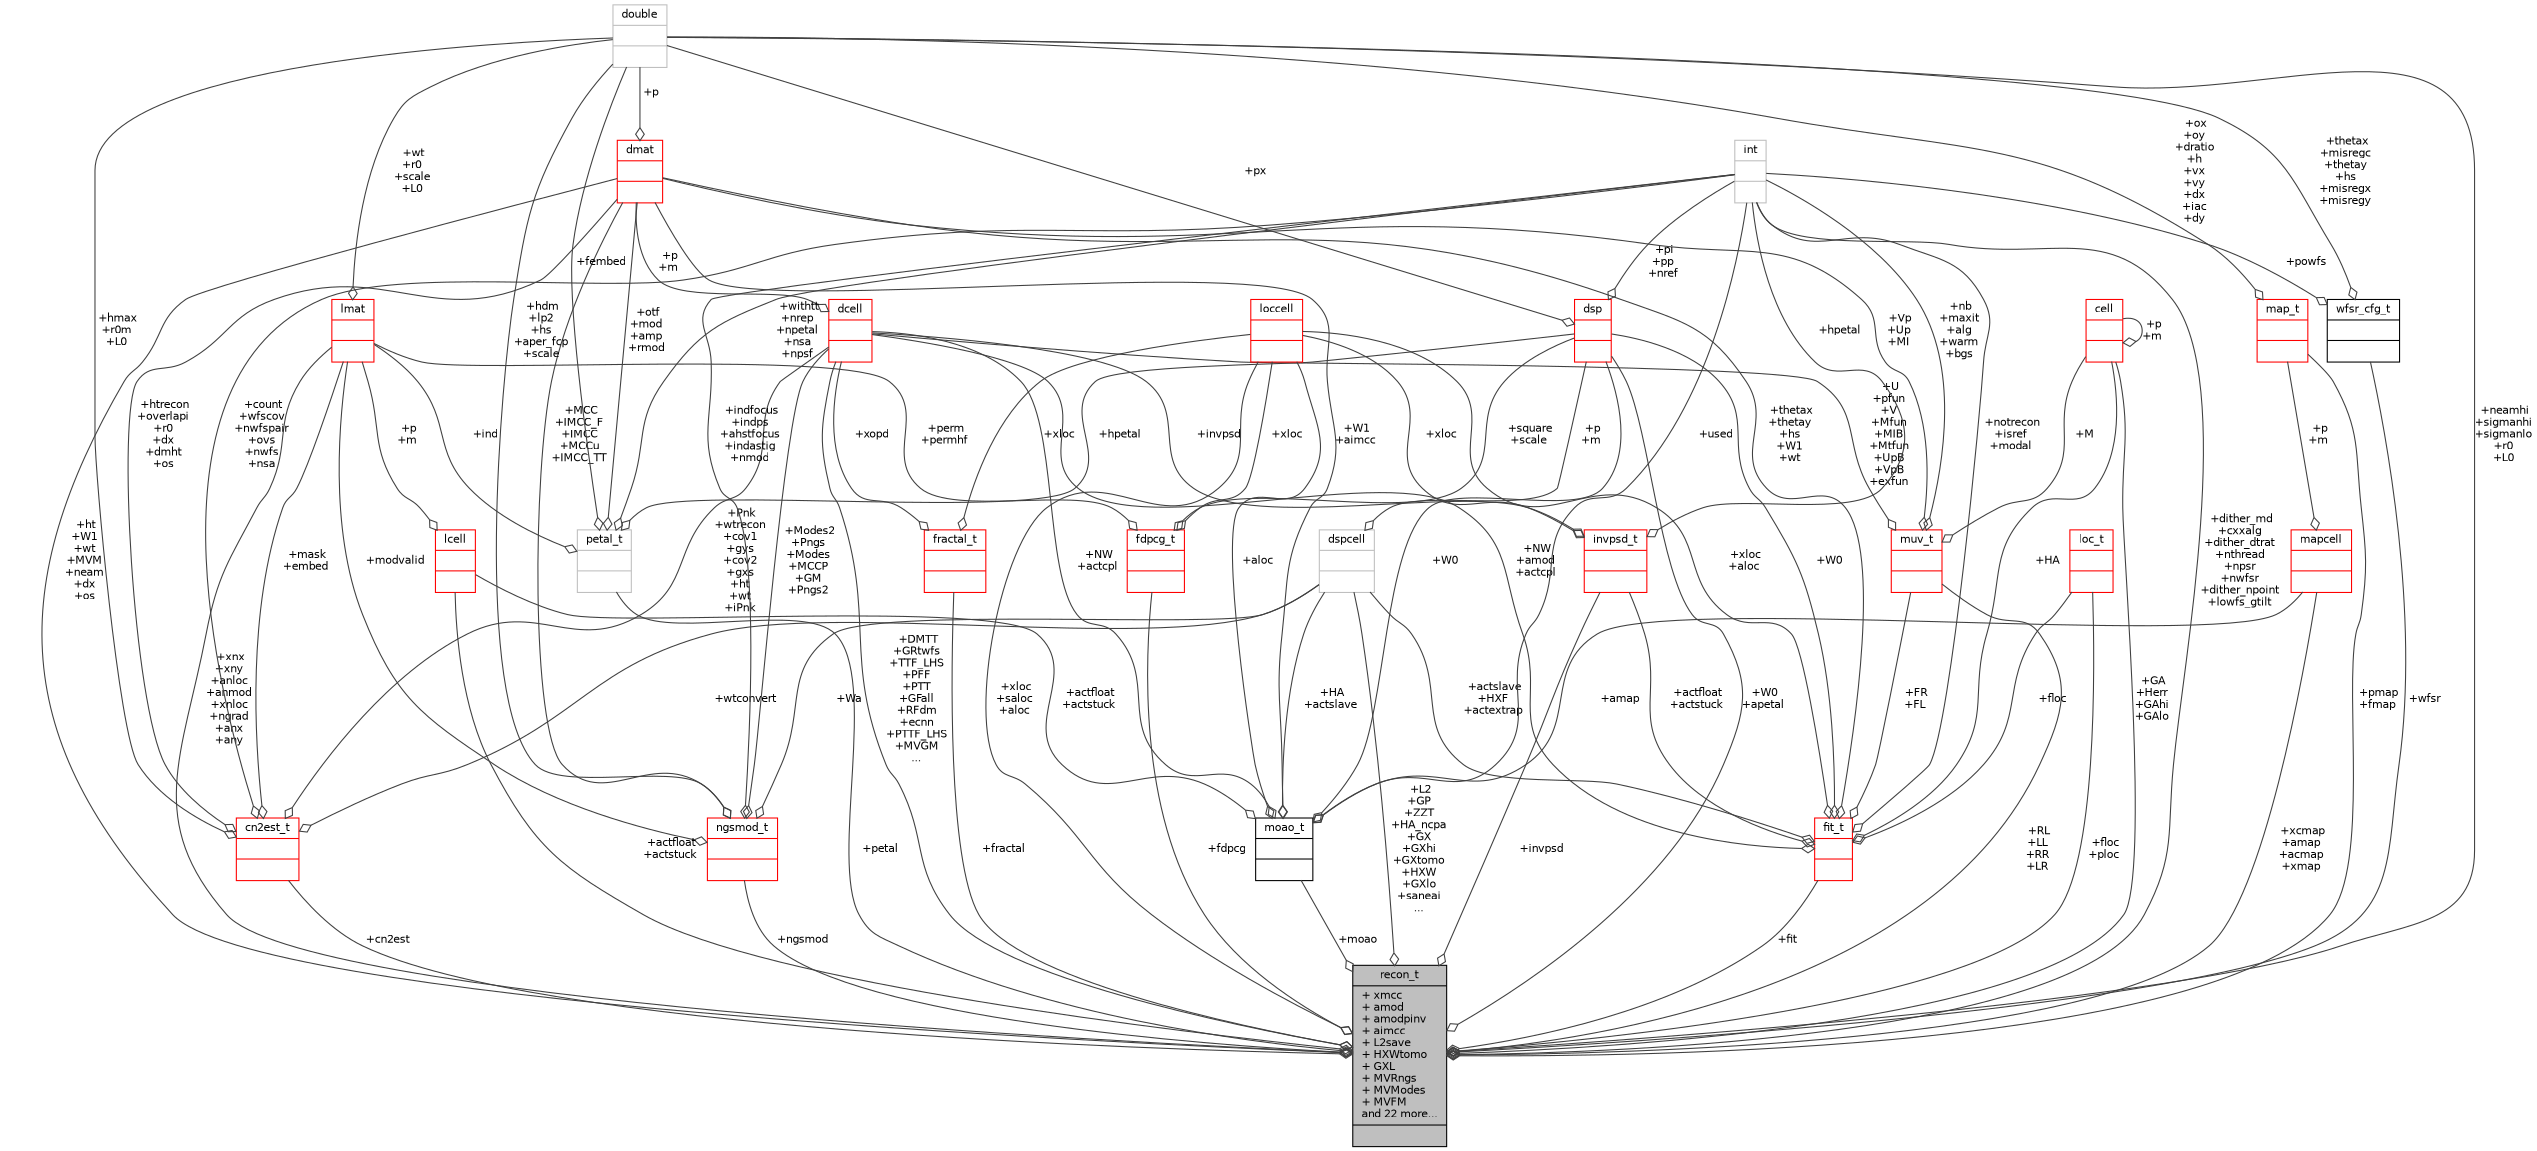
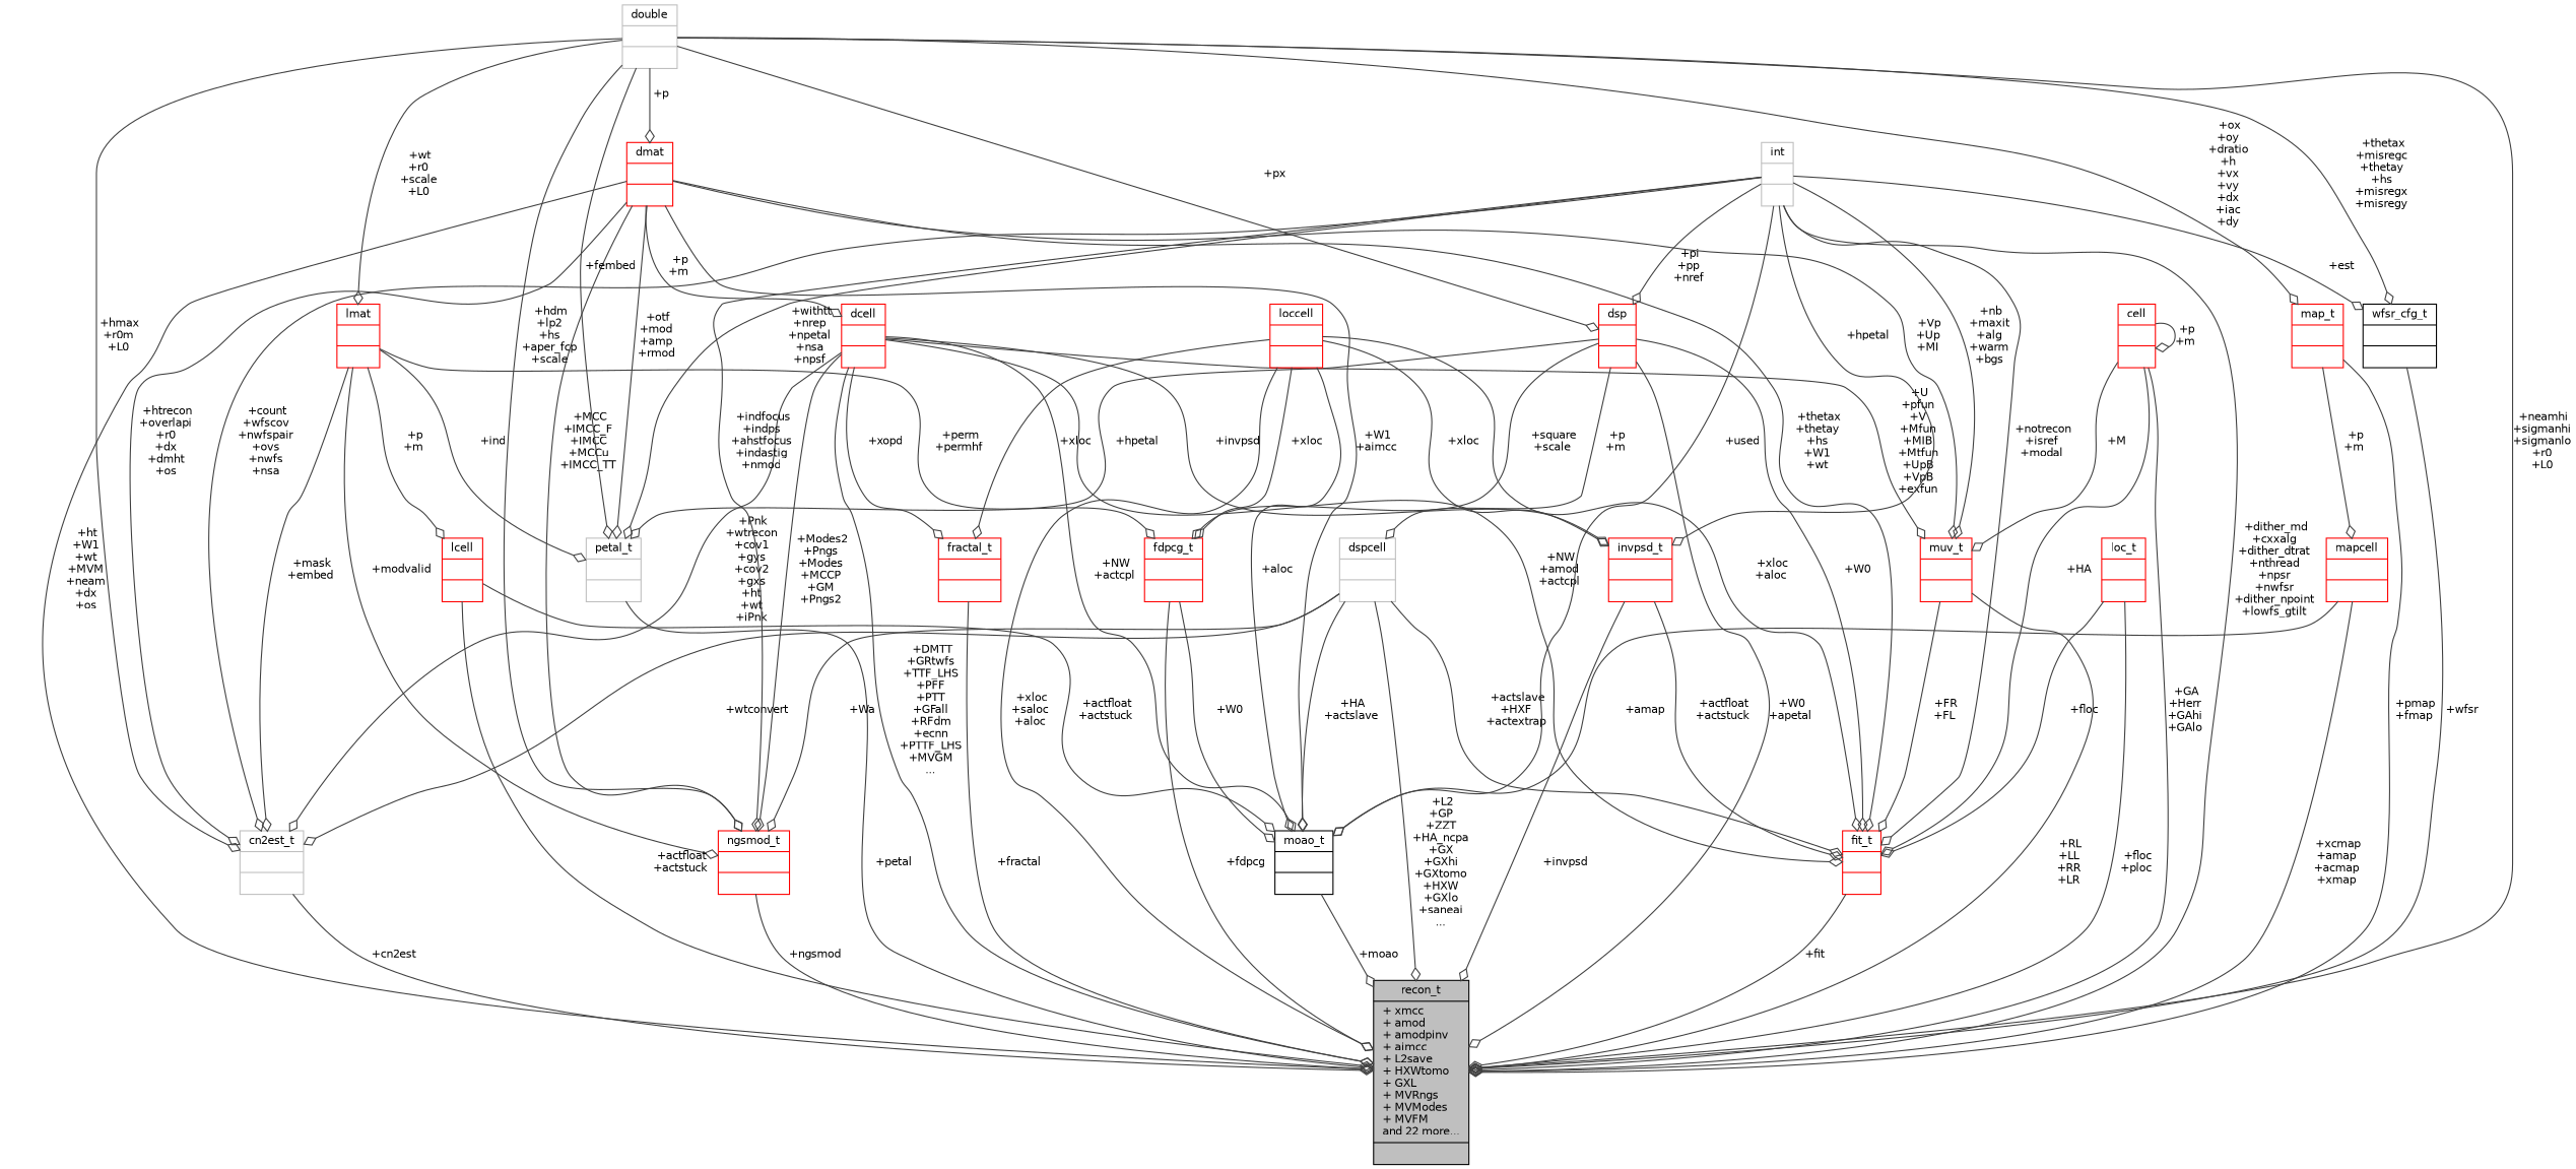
  digraph {
    node [color=red fontname=Helvetica fontsize=10 shape=record]
    edge [arrowhead=odiamond color=grey25 fontname=Helvetica fontsize=10 labelfontname=Helvetica labelfontsize=10 style=solid]
    n1 [color=black fillcolor=grey75 fontcolor=black height=0.2 label="{recon_t\n|+ xmcc\l+ amod\l+ amodpinv\l+ aimcc\l+ L2save\l+ HXWtomo\l+ GXL\l+ MVRngs\l+ MVModes\l+ MVFM\land 22 more...\l|}" style=filled width=0.4]
    n2 [height=0.2 label="{dcell\n||}" width=0.4]
-   n3 [height=0.2 label="{cn2est_t\n||}" width=0.4]
+   n3 [color=grey75 height=0.2 label="{cn2est_t\n||}" width=0.4]
    n4 [height=0.2 label="{ngsmod_t\n||}" width=0.4]
    n5 [color=black height=0.2 label="{moao_t\n||}" width=0.4]
    n6 [height=0.2 label="{invpsd_t\n||}" width=0.4]
    n7 [height=0.2 label="{fractal_t\n||}" width=0.4]
    n8 [height=0.2 label="{muv_t\n||}" width=0.4]
    n9 [height=0.2 label="{fit_t\n||}" width=0.4]
    n10 [height=0.2 label="{dmat\n||}" width=0.4]
    n11 [color=grey75 height=0.2 label="{petal_t\n||}" width=0.4]
    n12 [color=grey75 height=0.2 label="{double\n||}" width=0.4]
    n13 [height=0.2 label="{dsp\n||}" width=0.4]
    n14 [height=0.2 label="{map_t\n||}" width=0.4]
    n15 [color=black height=0.2 label="{wfsr_cfg_t\n||}" width=0.4]
    n16 [height=0.2 label="{lmat\n||}" width=0.4]
    n17 [height=0.2 label="{fdpcg_t\n||}" width=0.4]
    n18 [color=grey75 height=0.2 label="{dspcell\n||}" width=0.4]
    n19 [height=0.2 label="{mapcell\n||}" width=0.4]
    n20 [height=0.2 label="{loccell\n||}" width=0.4]
    n21 [height=0.2 label="{loc_t\n||}" width=0.4]
    n22 [height=0.2 label="{lcell\n||}" width=0.4]
    n23 [color=grey75 height=0.2 label="{int\n||}" width=0.4]
    n24 [height=0.2 label="{cell\n||}" width=0.4]
    n2 -> n1 [label=" +DMTT\n+GRtwfs\n+TTF_LHS\n+PFF\n+PTT\n+GFall\n+RFdm\n+ecnn\n+PTTF_LHS\n+MVGM\n..."]
    n2 -> n3 [label=" +Pnk\n+wtrecon\n+cov1\n+gys\n+cov2\n+gxs\n+ht\n+wt\n+iPnk"]
    n2 -> n4 [label=" +Modes2\n+Pngs\n+Modes\n+MCCP\n+GM\n+Pngs2"]
    n2 -> n5 [label=" +NW\n+actcpl"]
    n2 -> n6 [label=" +invpsd"]
    n2 -> n7 [label=" +xopd"]
    n2 -> n8 [label=" +U\n+pfun\n+V\n+Mfun\n+MIB\n+Mtfun\n+UpB\n+VpB\n+exfun"]
    n2 -> n9 [label=" +NW\n+amod\n+actcpl"]
    n3 -> n1 [label=" +cn2est"]
    n4 -> n1 [label=" +ngsmod"]
    n5 -> n1 [label=" +moao"]
    n6 -> n1 [label=" +invpsd"]
    n6 -> n9 [label=" +actfloat\n+actstuck"]
    n7 -> n1 [label=" +fractal"]
    n8 -> n1 [label=" +RL\n+LL\n+RR\n+LR"]
    n8 -> n9 [label=" +FR\n+FL"]
    n9 -> n1 [label=" +fit"]
    n10 -> n1 [label=" +ht\n+W1\n+wt\n+MVM\n+neam\n+dx\n+os"]
    n10 -> n2 [label=" +p\n+m"]
    n10 -> n3 [label=" +htrecon\n+overlapi\n+r0\n+dx\n+dmht\n+os"]
    n10 -> n4 [label=" +MCC\n+IMCC_F\n+IMCC\n+MCCu\n+IMCC_TT"]
    n10 -> n5 [label=" +W1\n+aimcc"]
    n10 -> n8 [label=" +Vp\n+Up\n+MI"]
    n10 -> n9 [label=" +thetax\n+thetay\n+hs\n+W1\n+wt"]
    n10 -> n11 [label=" +otf\n+mod\n+amp\n+rmod"]
    n11 -> n1 [label=" +petal"]
    n12 -> n1 [label=" +neamhi\n+sigmanhi\n+sigmanlo\n+r0\n+L0"]
    n12 -> n3 [label=" +hmax\n+r0m\n+L0"]
    n12 -> n4 [label=" +hdm\n+lp2\n+hs\n+aper_fcp\n+scale"]
    n12 -> n10 [label=" +p"]
    n12 -> n11 [label=" +fembed"]
    n12 -> n13 [label=" +px"]
    n12 -> n14 [label=" +ox\n+oy\n+dratio\n+h\n+vx\n+vy\n+dx\n+iac\n+dy"]
    n12 -> n15 [label=" +thetax\n+misregc\n+thetay\n+hs\n+misregx\n+misregy"]
    n12 -> n16 [label=" +wt\n+r0\n+scale\n+L0"]
    n13 -> n1 [label=" +W0\n+apetal"]
-   n13 -> n5 [label=" +W0"]
+   n17 -> n5 [label=" +W0"]
    n13 -> n9 [label=" +W0"]
    n13 -> n11 [label=" +hpetal"]
    n13 -> n17 [label=" +square\n+scale"]
    n13 -> n18 [label=" +p\n+m"]
    n14 -> n1 [label=" +pmap\n+fmap"]
    n14 -> n19 [label=" +p\n+m"]
    n15 -> n1 [label=" +wfsr"]
-   n16 -> n1 [label=" +xnx\n+xny\n+anloc\n+anmod\n+xnloc\n+ngrad\n+anx\n+any"]
    n16 -> n3 [label=" +mask\n+embed"]
    n16 -> n4 [label=" +modvalid"]
    n16 -> n11 [label=" +ind"]
    n16 -> n17 [label=" +perm\n+permhf"]
    n16 -> n22 [label=" +p\n+m"]
    n17 -> n1 [label=" +fdpcg"]
    n18 -> n1 [label=" +L2\n+GP\n+ZZT\n+HA_ncpa\n+GX\n+GXhi\n+GXtomo\n+HXW\n+GXlo\n+saneai\n..."]
    n18 -> n3 [label=" +wtconvert"]
    n18 -> n4 [label=" +Wa"]
    n18 -> n5 [label=" +HA\n+actslave"]
    n18 -> n9 [label=" +actslave\n+HXF\n+actextrap"]
    n19 -> n1 [label=" +xcmap\n+amap\n+acmap\n+xmap"]
    n19 -> n5 [label=" +amap"]
    n20 -> n1 [label=" +xloc\n+saloc\n+aloc"]
    n20 -> n5 [label=" +aloc"]
    n20 -> n6 [label=" +xloc"]
    n20 -> n7 [label=" +xloc"]
    n20 -> n9 [label=" +xloc\n+aloc"]
    n20 -> n17 [label=" +xloc"]
    n21 -> n1 [label=" +floc\n+ploc"]
    n21 -> n9 [label=" +floc"]
    n22 -> n1 [label=" +actfloat\n+actstuck"]
    n22 -> n5 [label=" +actfloat\n+actstuck"]
    n23 -> n1 [label=" +dither_md\n+cxxalg\n+dither_dtrat\n+nthread\n+npsr\n+nwfsr\n+dither_npoint\n+lowfs_gtilt"]
    n23 -> n3 [label=" +count\n+wfscov\n+nwfspair\n+ovs\n+nwfs\n+nsa"]
    n23 -> n4 [label=" +indfocus\n+indps\n+ahstfocus\n+indastig\n+nmod"]
    n23 -> n5 [label=" +used"]
    n23 -> n6 [label=" +hpetal"]
    n23 -> n8 [label=" +nb\n+maxit\n+alg\n+warm\n+bgs"]
    n23 -> n9 [label=" +notrecon\n+isref\n+modal"]
    n23 -> n11 [label=" +withtt\n+nrep\n+npetal\n+nsa\n+npsf"]
    n23 -> n13 [label=" +pi\n+pp\n+nref"]
-   n23 -> n15 [label=" +powfs"]
+   n23 -> n15 [label=" +est"]
    n24 -> n1 [label=" +GA\n+Herr\n+GAhi\n+GAlo"]
    n24 -> n8 [label=" +M"]
    n24 -> n9 [label=" +HA"]
    n24 -> n24 [label=" +p\n+m"]
  }
